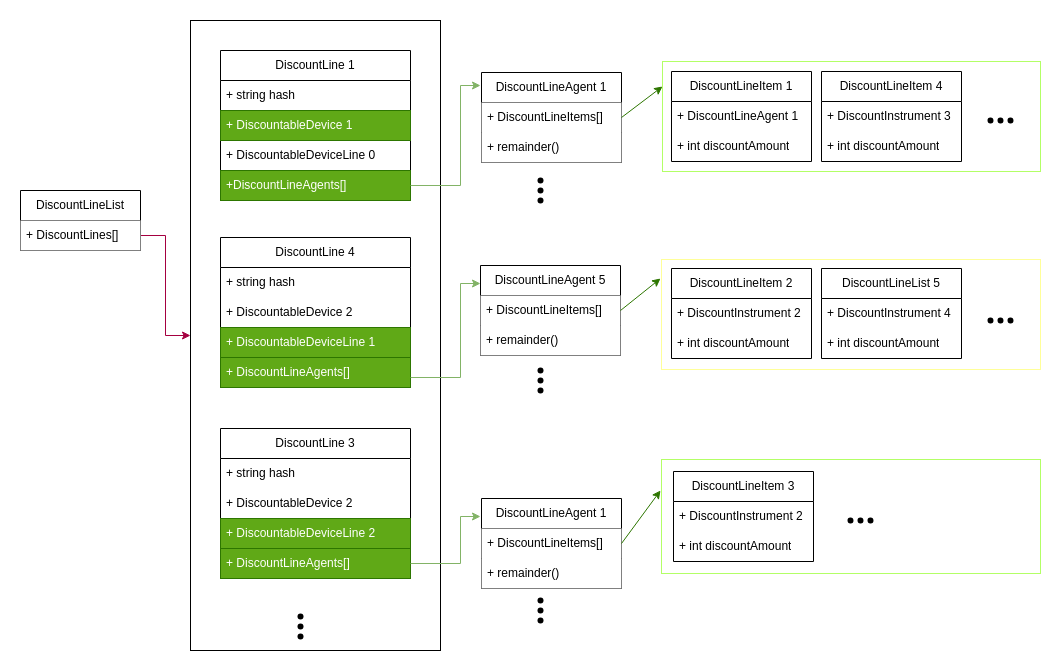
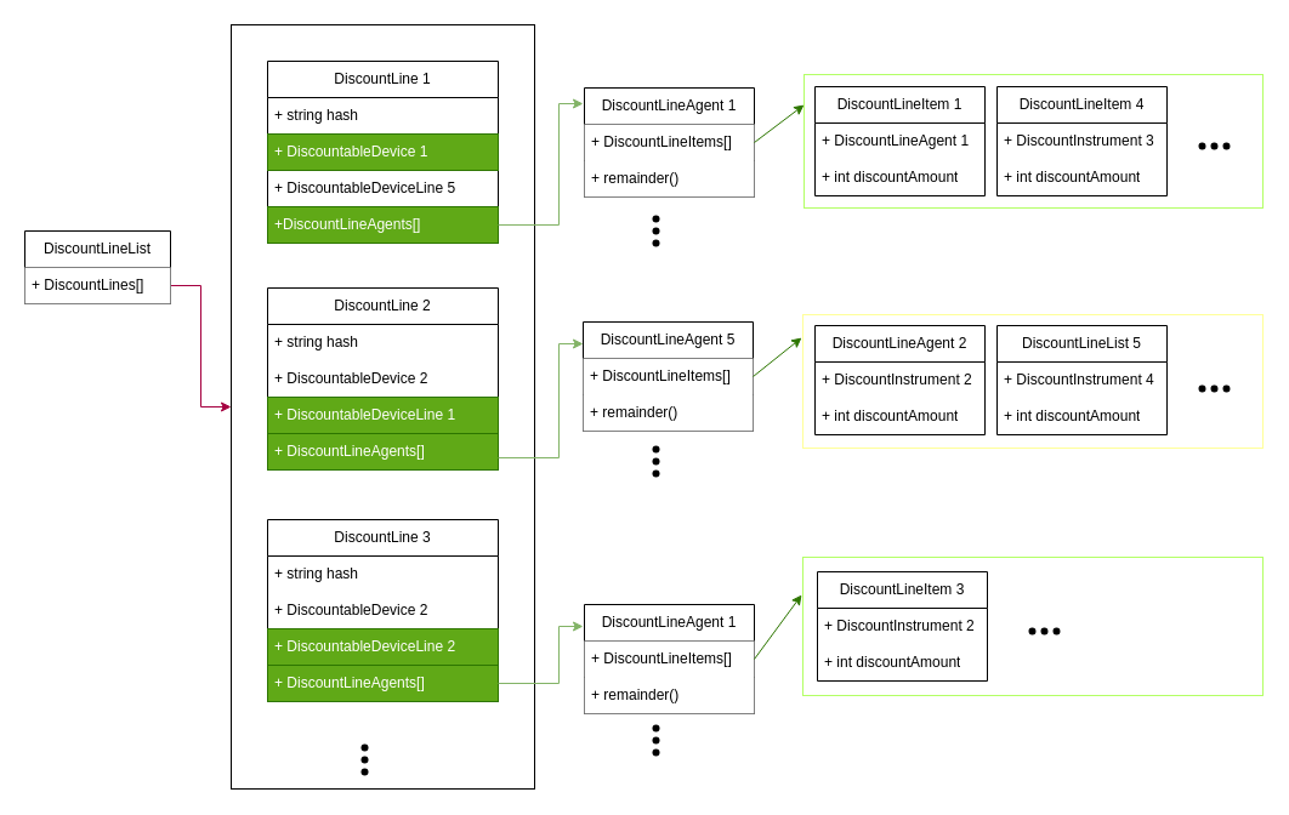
  <mxCell id="0" />
  <mxCell id="1" parent="0" />
  <mxCell id="2" value="" style="rounded=0;whiteSpace=wrap;html=1;strokeColor=#FFFF99;" parent="1" vertex="1"><mxGeometry x="661" y="259" width="379" height="110" as="geometry" /></mxCell>
  <mxCell id="3" value="" style="rounded=0;whiteSpace=wrap;html=1;strokeColor=#B3FF66;" parent="1" vertex="1"><mxGeometry x="661" y="459" width="379" height="114" as="geometry" /></mxCell>
  <mxCell id="4" value="" style="rounded=0;whiteSpace=wrap;html=1;strokeColor=#B3FF66;" parent="1" vertex="1"><mxGeometry x="662" y="61" width="378" height="110" as="geometry" /></mxCell>
  <mxCell id="5" value="" style="edgeStyle=orthogonalEdgeStyle;rounded=0;orthogonalLoop=1;jettySize=auto;html=1;endArrow=none;endFill=0;startArrow=classic;startFill=1;fillColor=#d80073;strokeColor=#A50040;" parent="1" source="6" target="23" edge="1"><mxGeometry relative="1" as="geometry" /></mxCell>
  <mxCell id="6" value="" style="rounded=0;whiteSpace=wrap;html=1;" parent="1" vertex="1"><mxGeometry x="190" y="20" width="250" height="630" as="geometry" /></mxCell>
  <mxCell id="7" value="DiscountLine 1" style="swimlane;fontStyle=0;childLayout=stackLayout;horizontal=1;startSize=30;horizontalStack=0;resizeParent=1;resizeParentMax=0;resizeLast=0;collapsible=1;marginBottom=0;whiteSpace=wrap;html=1;" parent="1" vertex="1"><mxGeometry x="220" y="50" width="190" height="150" as="geometry" /></mxCell>
  <mxCell id="8" value="+ string hash" style="text;strokeColor=none;fillColor=none;align=left;verticalAlign=middle;spacingLeft=4;spacingRight=4;overflow=hidden;points=[[0,0.5],[1,0.5]];portConstraint=eastwest;rotatable=0;whiteSpace=wrap;html=1;" parent="7" vertex="1"><mxGeometry y="30" width="190" height="30" as="geometry" /></mxCell>
  <mxCell id="9" value="+ DiscountableDevice 1" style="text;strokeColor=#2D7600;fillColor=#60a917;align=left;verticalAlign=middle;spacingLeft=4;spacingRight=4;overflow=hidden;points=[[0,0.5],[1,0.5]];portConstraint=eastwest;rotatable=0;whiteSpace=wrap;html=1;fontColor=#ffffff;" parent="7" vertex="1"><mxGeometry y="60" width="190" height="30" as="geometry" /></mxCell>
- <mxCell id="10" value="+ DiscountableDeviceLine 0" style="text;strokeColor=none;fillColor=none;align=left;verticalAlign=middle;spacingLeft=4;spacingRight=4;overflow=hidden;points=[[0,0.5],[1,0.5]];portConstraint=eastwest;rotatable=0;whiteSpace=wrap;html=1;" parent="7" vertex="1"><mxGeometry y="90" width="190" height="30" as="geometry" /></mxCell>
+ <mxCell id="10" value="+ DiscountableDeviceLine 5" style="text;strokeColor=none;fillColor=none;align=left;verticalAlign=middle;spacingLeft=4;spacingRight=4;overflow=hidden;points=[[0,0.5],[1,0.5]];portConstraint=eastwest;rotatable=0;whiteSpace=wrap;html=1;" parent="7" vertex="1"><mxGeometry y="90" width="190" height="30" as="geometry" /></mxCell>
  <mxCell id="11" value="+&lt;span style=&quot;text-align: center;&quot;&gt;DiscountLineAgents&lt;/span&gt;[]" style="text;strokeColor=#2D7600;fillColor=#60a917;align=left;verticalAlign=middle;spacingLeft=4;spacingRight=4;overflow=hidden;points=[[0,0.5],[1,0.5]];portConstraint=eastwest;rotatable=0;whiteSpace=wrap;html=1;fontColor=#ffffff;" parent="7" vertex="1"><mxGeometry y="120" width="190" height="30" as="geometry" /></mxCell>
- <mxCell id="12" value="DiscountLine 4" style="swimlane;fontStyle=0;childLayout=stackLayout;horizontal=1;startSize=30;horizontalStack=0;resizeParent=1;resizeParentMax=0;resizeLast=0;collapsible=1;marginBottom=0;whiteSpace=wrap;html=1;" parent="1" vertex="1"><mxGeometry x="220" y="237" width="190" height="150" as="geometry" /></mxCell>
+ <mxCell id="12" value="DiscountLine 2" style="swimlane;fontStyle=0;childLayout=stackLayout;horizontal=1;startSize=30;horizontalStack=0;resizeParent=1;resizeParentMax=0;resizeLast=0;collapsible=1;marginBottom=0;whiteSpace=wrap;html=1;" parent="1" vertex="1"><mxGeometry x="220" y="237" width="190" height="150" as="geometry" /></mxCell>
  <mxCell id="13" value="+ string hash" style="text;strokeColor=none;fillColor=none;align=left;verticalAlign=middle;spacingLeft=4;spacingRight=4;overflow=hidden;points=[[0,0.5],[1,0.5]];portConstraint=eastwest;rotatable=0;whiteSpace=wrap;html=1;" parent="12" vertex="1"><mxGeometry y="30" width="190" height="30" as="geometry" /></mxCell>
  <mxCell id="14" value="+ DiscountableDevice 2" style="text;strokeColor=none;fillColor=none;align=left;verticalAlign=middle;spacingLeft=4;spacingRight=4;overflow=hidden;points=[[0,0.5],[1,0.5]];portConstraint=eastwest;rotatable=0;whiteSpace=wrap;html=1;" parent="12" vertex="1"><mxGeometry y="60" width="190" height="30" as="geometry" /></mxCell>
  <mxCell id="15" value="+ DiscountableDeviceLine 1" style="text;strokeColor=#2D7600;fillColor=#60a917;align=left;verticalAlign=middle;spacingLeft=4;spacingRight=4;overflow=hidden;points=[[0,0.5],[1,0.5]];portConstraint=eastwest;rotatable=0;whiteSpace=wrap;html=1;fontColor=#ffffff;" parent="12" vertex="1"><mxGeometry y="90" width="190" height="30" as="geometry" /></mxCell>
  <mxCell id="16" value="+&amp;nbsp;&lt;span style=&quot;text-align: center;&quot;&gt;DiscountLineAgents&lt;/span&gt;[]" style="text;strokeColor=#2D7600;fillColor=#60a917;align=left;verticalAlign=middle;spacingLeft=4;spacingRight=4;overflow=hidden;points=[[0,0.5],[1,0.5]];portConstraint=eastwest;rotatable=0;whiteSpace=wrap;html=1;fontColor=#ffffff;" parent="12" vertex="1"><mxGeometry y="120" width="190" height="30" as="geometry" /></mxCell>
  <mxCell id="17" value="DiscountLine 3" style="swimlane;fontStyle=0;childLayout=stackLayout;horizontal=1;startSize=30;horizontalStack=0;resizeParent=1;resizeParentMax=0;resizeLast=0;collapsible=1;marginBottom=0;whiteSpace=wrap;html=1;" parent="1" vertex="1"><mxGeometry x="220" y="428" width="190" height="150" as="geometry" /></mxCell>
  <mxCell id="18" value="+ string hash" style="text;strokeColor=none;fillColor=none;align=left;verticalAlign=middle;spacingLeft=4;spacingRight=4;overflow=hidden;points=[[0,0.5],[1,0.5]];portConstraint=eastwest;rotatable=0;whiteSpace=wrap;html=1;" parent="17" vertex="1"><mxGeometry y="30" width="190" height="30" as="geometry" /></mxCell>
  <mxCell id="19" value="+ DiscountableDevice 2" style="text;strokeColor=none;fillColor=none;align=left;verticalAlign=middle;spacingLeft=4;spacingRight=4;overflow=hidden;points=[[0,0.5],[1,0.5]];portConstraint=eastwest;rotatable=0;whiteSpace=wrap;html=1;" parent="17" vertex="1"><mxGeometry y="60" width="190" height="30" as="geometry" /></mxCell>
  <mxCell id="20" value="+ DiscountableDeviceLine 2" style="text;strokeColor=#2D7600;fillColor=#60a917;align=left;verticalAlign=middle;spacingLeft=4;spacingRight=4;overflow=hidden;points=[[0,0.5],[1,0.5]];portConstraint=eastwest;rotatable=0;whiteSpace=wrap;html=1;fontColor=#ffffff;" parent="17" vertex="1"><mxGeometry y="90" width="190" height="30" as="geometry" /></mxCell>
  <mxCell id="21" value="+&amp;nbsp;&lt;span style=&quot;text-align: center;&quot;&gt;DiscountLineAgents&lt;/span&gt;[]" style="text;strokeColor=#2D7600;fillColor=#60a917;align=left;verticalAlign=middle;spacingLeft=4;spacingRight=4;overflow=hidden;points=[[0,0.5],[1,0.5]];portConstraint=eastwest;rotatable=0;whiteSpace=wrap;html=1;fontColor=#ffffff;" parent="17" vertex="1"><mxGeometry y="120" width="190" height="30" as="geometry" /></mxCell>
  <mxCell id="22" value="DiscountLineList" style="swimlane;fontStyle=0;childLayout=stackLayout;horizontal=1;startSize=30;horizontalStack=0;resizeParent=1;resizeParentMax=0;resizeLast=0;collapsible=1;marginBottom=0;whiteSpace=wrap;html=1;" parent="1" vertex="1"><mxGeometry y="190" width="120" height="60" as="geometry" x="20" /></mxCell>
  <mxCell id="23" value="&lt;span style=&quot;text-align: center;&quot;&gt;+ DiscountLines[]&lt;/span&gt;" style="text;strokeColor=none;fillColor=default;align=left;verticalAlign=middle;spacingLeft=4;spacingRight=4;overflow=hidden;points=[[0,0.5],[1,0.5]];portConstraint=eastwest;rotatable=0;whiteSpace=wrap;html=1;" parent="22" vertex="1"><mxGeometry y="30" width="120" height="30" as="geometry" /></mxCell>
  <mxCell id="24" value="DiscountLineItem 1" style="swimlane;fontStyle=0;childLayout=stackLayout;horizontal=1;startSize=30;horizontalStack=0;resizeParent=1;resizeParentMax=0;resizeLast=0;collapsible=1;marginBottom=0;whiteSpace=wrap;html=1;strokeColor=default;fillColor=none;" parent="1" vertex="1"><mxGeometry x="671" y="71" width="140" height="90" as="geometry" /></mxCell>
  <mxCell id="25" value="+ DiscountLineAgent 1" style="text;strokeColor=none;fillColor=none;align=left;verticalAlign=middle;spacingLeft=4;spacingRight=4;overflow=hidden;points=[[0,0.5],[1,0.5]];portConstraint=eastwest;rotatable=0;whiteSpace=wrap;html=1;" parent="24" vertex="1"><mxGeometry y="30" width="140" height="30" as="geometry" /></mxCell>
  <mxCell id="26" value="+ int discountAmount" style="text;strokeColor=none;fillColor=none;align=left;verticalAlign=middle;spacingLeft=4;spacingRight=4;overflow=hidden;points=[[0,0.5],[1,0.5]];portConstraint=eastwest;rotatable=0;whiteSpace=wrap;html=1;" parent="24" vertex="1"><mxGeometry y="60" width="140" height="30" as="geometry" /></mxCell>
- <mxCell id="27" value="DiscountLineItem 2" style="swimlane;fontStyle=0;childLayout=stackLayout;horizontal=1;startSize=30;horizontalStack=0;resizeParent=1;resizeParentMax=0;resizeLast=0;collapsible=1;marginBottom=0;whiteSpace=wrap;html=1;strokeColor=default;fillColor=none;" parent="1" vertex="1"><mxGeometry x="671" y="268" width="140" height="90" as="geometry" /></mxCell>
+ <mxCell id="27" value="DiscountLineAgent 2" style="swimlane;fontStyle=0;childLayout=stackLayout;horizontal=1;startSize=30;horizontalStack=0;resizeParent=1;resizeParentMax=0;resizeLast=0;collapsible=1;marginBottom=0;whiteSpace=wrap;html=1;strokeColor=default;fillColor=none;" parent="1" vertex="1"><mxGeometry x="671" y="268" width="140" height="90" as="geometry" /></mxCell>
  <mxCell id="28" value="+ DiscountInstrument 2" style="text;strokeColor=none;fillColor=none;align=left;verticalAlign=middle;spacingLeft=4;spacingRight=4;overflow=hidden;points=[[0,0.5],[1,0.5]];portConstraint=eastwest;rotatable=0;whiteSpace=wrap;html=1;" parent="27" vertex="1"><mxGeometry y="30" width="140" height="30" as="geometry" /></mxCell>
  <mxCell id="29" value="+ int discountAmount" style="text;strokeColor=none;fillColor=none;align=left;verticalAlign=middle;spacingLeft=4;spacingRight=4;overflow=hidden;points=[[0,0.5],[1,0.5]];portConstraint=eastwest;rotatable=0;whiteSpace=wrap;html=1;" parent="27" vertex="1"><mxGeometry y="60" width="140" height="30" as="geometry" /></mxCell>
  <mxCell id="30" value="" style="endArrow=classic;html=1;rounded=0;fillColor=#d5e8d4;strokeColor=#82b366;" parent="1" edge="1"><mxGeometry width="50" height="50" relative="1" as="geometry"><mxPoint x="410" y="377" as="sourcePoint" /><mxPoint x="480" y="283" as="targetPoint" /><Array as="points"><mxPoint x="460" y="377" /><mxPoint x="460" y="283" /></Array></mxGeometry></mxCell>
  <mxCell id="31" value="" style="endArrow=classic;html=1;rounded=0;exitX=1;exitY=0.5;exitDx=0;exitDy=0;fillColor=#d5e8d4;strokeColor=#82b366;" parent="1" source="21" edge="1"><mxGeometry width="50" height="50" relative="1" as="geometry"><mxPoint x="410" y="383" as="sourcePoint" /><mxPoint x="480" y="516" as="targetPoint" /><Array as="points"><mxPoint x="460" y="563" /><mxPoint x="460" y="516" /></Array></mxGeometry></mxCell>
  <mxCell id="32" value="DiscountLineItem 3" style="swimlane;fontStyle=0;childLayout=stackLayout;horizontal=1;startSize=30;horizontalStack=0;resizeParent=1;resizeParentMax=0;resizeLast=0;collapsible=1;marginBottom=0;whiteSpace=wrap;html=1;strokeColor=default;fillColor=none;" parent="1" vertex="1"><mxGeometry x="673" y="471" width="140" height="90" as="geometry" /></mxCell>
  <mxCell id="33" value="+ DiscountInstrument 2" style="text;strokeColor=none;fillColor=none;align=left;verticalAlign=middle;spacingLeft=4;spacingRight=4;overflow=hidden;points=[[0,0.5],[1,0.5]];portConstraint=eastwest;rotatable=0;whiteSpace=wrap;html=1;" parent="32" vertex="1"><mxGeometry y="30" width="140" height="30" as="geometry" /></mxCell>
  <mxCell id="34" value="+ int discountAmount" style="text;strokeColor=none;fillColor=none;align=left;verticalAlign=middle;spacingLeft=4;spacingRight=4;overflow=hidden;points=[[0,0.5],[1,0.5]];portConstraint=eastwest;rotatable=0;whiteSpace=wrap;html=1;" parent="32" vertex="1"><mxGeometry y="60" width="140" height="30" as="geometry" /></mxCell>
  <mxCell id="35" value="DiscountLineItem 4" style="swimlane;fontStyle=0;childLayout=stackLayout;horizontal=1;startSize=30;horizontalStack=0;resizeParent=1;resizeParentMax=0;resizeLast=0;collapsible=1;marginBottom=0;whiteSpace=wrap;html=1;strokeColor=default;fillColor=none;" parent="1" vertex="1"><mxGeometry x="821" y="71" width="140" height="90" as="geometry" /></mxCell>
  <mxCell id="36" value="+ DiscountInstrument 3" style="text;strokeColor=none;fillColor=none;align=left;verticalAlign=middle;spacingLeft=4;spacingRight=4;overflow=hidden;points=[[0,0.5],[1,0.5]];portConstraint=eastwest;rotatable=0;whiteSpace=wrap;html=1;" parent="35" vertex="1"><mxGeometry y="30" width="140" height="30" as="geometry" /></mxCell>
  <mxCell id="37" value="+ int discountAmount" style="text;strokeColor=none;fillColor=none;align=left;verticalAlign=middle;spacingLeft=4;spacingRight=4;overflow=hidden;points=[[0,0.5],[1,0.5]];portConstraint=eastwest;rotatable=0;whiteSpace=wrap;html=1;" parent="35" vertex="1"><mxGeometry y="60" width="140" height="30" as="geometry" /></mxCell>
  <mxCell id="38" value="" style="edgeStyle=orthogonalEdgeStyle;rounded=0;orthogonalLoop=1;jettySize=auto;html=1;startArrow=classic;startFill=1;endArrow=none;endFill=0;entryX=1;entryY=0.5;entryDx=0;entryDy=0;exitX=0;exitY=0.5;exitDx=0;exitDy=0;exitPerimeter=0;fillColor=#d5e8d4;strokeColor=#82b366;" parent="1" target="11" edge="1"><mxGeometry relative="1" as="geometry"><mxPoint x="480" y="85" as="sourcePoint" /><Array as="points"><mxPoint x="460" y="85" /><mxPoint x="460" y="185" /></Array></mxGeometry></mxCell>
  <mxCell id="39" value="DiscountLineList 5" style="swimlane;fontStyle=0;childLayout=stackLayout;horizontal=1;startSize=30;horizontalStack=0;resizeParent=1;resizeParentMax=0;resizeLast=0;collapsible=1;marginBottom=0;whiteSpace=wrap;html=1;strokeColor=default;fillColor=none;" parent="1" vertex="1"><mxGeometry x="821" y="268" width="140" height="90" as="geometry" /></mxCell>
  <mxCell id="40" value="+ DiscountInstrument 4" style="text;strokeColor=none;fillColor=none;align=left;verticalAlign=middle;spacingLeft=4;spacingRight=4;overflow=hidden;points=[[0,0.5],[1,0.5]];portConstraint=eastwest;rotatable=0;whiteSpace=wrap;html=1;" parent="39" vertex="1"><mxGeometry y="30" width="140" height="30" as="geometry" /></mxCell>
  <mxCell id="41" value="+ int discountAmount" style="text;strokeColor=none;fillColor=none;align=left;verticalAlign=middle;spacingLeft=4;spacingRight=4;overflow=hidden;points=[[0,0.5],[1,0.5]];portConstraint=eastwest;rotatable=0;whiteSpace=wrap;html=1;" parent="39" vertex="1"><mxGeometry y="60" width="140" height="30" as="geometry" /></mxCell>
  <mxCell id="42" value="DiscountLineAgent 5" style="swimlane;fontStyle=0;childLayout=stackLayout;horizontal=1;startSize=30;horizontalStack=0;resizeParent=1;resizeParentMax=0;resizeLast=0;collapsible=1;marginBottom=0;whiteSpace=wrap;html=1;strokeColor=default;fillColor=default;" parent="1" vertex="1"><mxGeometry x="480" y="265" width="140" height="90" as="geometry" /></mxCell>
  <mxCell id="43" value="+ DiscountLineItems[]" style="text;strokeColor=none;fillColor=default;align=left;verticalAlign=middle;spacingLeft=4;spacingRight=4;overflow=hidden;points=[[0,0.5],[1,0.5]];portConstraint=eastwest;rotatable=0;whiteSpace=wrap;html=1;" parent="42" vertex="1"><mxGeometry y="30" width="140" height="30" as="geometry" /></mxCell>
  <mxCell id="44" value="+ remainder()" style="text;strokeColor=none;fillColor=default;align=left;verticalAlign=middle;spacingLeft=4;spacingRight=4;overflow=hidden;points=[[0,0.5],[1,0.5]];portConstraint=eastwest;rotatable=0;whiteSpace=wrap;html=1;" parent="42" vertex="1"><mxGeometry y="60" width="140" height="30" as="geometry" /></mxCell>
  <mxCell id="45" value="" style="edgeStyle=none;html=1;exitX=1;exitY=0.5;exitDx=0;exitDy=0;fillColor=#60a917;strokeColor=#2D7600;" parent="1" source="43" edge="1"><mxGeometry relative="1" as="geometry"><mxPoint x="620" y="279" as="sourcePoint" /><mxPoint x="660" y="278" as="targetPoint" /></mxGeometry></mxCell>
  <mxCell id="46" value="DiscountLineAgent 1" style="swimlane;fontStyle=0;childLayout=stackLayout;horizontal=1;startSize=30;horizontalStack=0;resizeParent=1;resizeParentMax=0;resizeLast=0;collapsible=1;marginBottom=0;whiteSpace=wrap;html=1;strokeColor=default;fillColor=default;" parent="1" vertex="1"><mxGeometry x="481" y="72" width="140" height="90" as="geometry" /></mxCell>
  <mxCell id="47" value="+ DiscountLineItems[]" style="text;strokeColor=none;fillColor=default;align=left;verticalAlign=middle;spacingLeft=4;spacingRight=4;overflow=hidden;points=[[0,0.5],[1,0.5]];portConstraint=eastwest;rotatable=0;whiteSpace=wrap;html=1;" parent="46" vertex="1"><mxGeometry y="30" width="140" height="30" as="geometry" /></mxCell>
  <mxCell id="48" value="+ remainder()" style="text;strokeColor=none;fillColor=default;align=left;verticalAlign=middle;spacingLeft=4;spacingRight=4;overflow=hidden;points=[[0,0.5],[1,0.5]];portConstraint=eastwest;rotatable=0;whiteSpace=wrap;html=1;" parent="46" vertex="1"><mxGeometry y="60" width="140" height="30" as="geometry" /></mxCell>
  <mxCell id="49" value="" style="edgeStyle=none;html=1;exitX=1;exitY=0.5;exitDx=0;exitDy=0;fillColor=#60a917;strokeColor=#2D7600;" parent="1" source="47" edge="1"><mxGeometry relative="1" as="geometry"><mxPoint x="622" y="86.727" as="sourcePoint" /><mxPoint x="662" y="86" as="targetPoint" /></mxGeometry></mxCell>
  <mxCell id="50" value="DiscountLineAgent 1" style="swimlane;fontStyle=0;childLayout=stackLayout;horizontal=1;startSize=30;horizontalStack=0;resizeParent=1;resizeParentMax=0;resizeLast=0;collapsible=1;marginBottom=0;whiteSpace=wrap;html=1;strokeColor=default;fillColor=default;" parent="1" vertex="1"><mxGeometry x="481" y="498" width="140" height="90" as="geometry" /></mxCell>
  <mxCell id="51" value="+ DiscountLineItems[]" style="text;strokeColor=none;fillColor=default;align=left;verticalAlign=middle;spacingLeft=4;spacingRight=4;overflow=hidden;points=[[0,0.5],[1,0.5]];portConstraint=eastwest;rotatable=0;whiteSpace=wrap;html=1;" parent="50" vertex="1"><mxGeometry y="30" width="140" height="30" as="geometry" /></mxCell>
  <mxCell id="52" value="+ remainder()" style="text;strokeColor=none;fillColor=default;align=left;verticalAlign=middle;spacingLeft=4;spacingRight=4;overflow=hidden;points=[[0,0.5],[1,0.5]];portConstraint=eastwest;rotatable=0;whiteSpace=wrap;html=1;" parent="50" vertex="1"><mxGeometry y="60" width="140" height="30" as="geometry" /></mxCell>
  <mxCell id="53" value="" style="edgeStyle=none;html=1;exitX=1;exitY=0.5;exitDx=0;exitDy=0;fillColor=#60a917;strokeColor=#2D7600;" parent="1" source="51" edge="1"><mxGeometry relative="1" as="geometry"><mxPoint x="621" y="512" as="sourcePoint" /><mxPoint x="660" y="490" as="targetPoint" /></mxGeometry></mxCell>
  <mxCell id="54" value="" style="group" parent="1" vertex="1" connectable="0"><mxGeometry x="290" y="606" width="20" height="40" as="geometry" /></mxCell>
  <mxCell id="55" value="" style="shape=waypoint;sketch=0;size=6;pointerEvents=1;points=[];fillColor=none;resizable=0;rotatable=0;perimeter=centerPerimeter;snapToPoint=1;" parent="54" vertex="1"><mxGeometry width="20" height="20" as="geometry" /></mxCell>
  <mxCell id="56" value="" style="shape=waypoint;sketch=0;size=6;pointerEvents=1;points=[];fillColor=none;resizable=0;rotatable=0;perimeter=centerPerimeter;snapToPoint=1;" parent="54" vertex="1"><mxGeometry y="10" width="20" height="20" as="geometry" /></mxCell>
  <mxCell id="57" value="" style="shape=waypoint;sketch=0;size=6;pointerEvents=1;points=[];fillColor=none;resizable=0;rotatable=0;perimeter=centerPerimeter;snapToPoint=1;" parent="54" vertex="1"><mxGeometry y="20" width="20" height="20" as="geometry" /></mxCell>
  <mxCell id="58" value="" style="group;" parent="1" vertex="1" connectable="0"><mxGeometry x="530" y="170" width="20" height="40" as="geometry" /></mxCell>
  <mxCell id="59" value="" style="shape=waypoint;sketch=0;size=6;pointerEvents=1;points=[];fillColor=none;resizable=0;rotatable=0;perimeter=centerPerimeter;snapToPoint=1;" parent="58" vertex="1"><mxGeometry width="20" height="20" as="geometry" /></mxCell>
  <mxCell id="60" value="" style="shape=waypoint;sketch=0;size=6;pointerEvents=1;points=[];fillColor=none;resizable=0;rotatable=0;perimeter=centerPerimeter;snapToPoint=1;" parent="58" vertex="1"><mxGeometry y="10" width="20" height="20" as="geometry" /></mxCell>
  <mxCell id="61" value="" style="shape=waypoint;sketch=0;size=6;pointerEvents=1;points=[];fillColor=none;resizable=0;rotatable=0;perimeter=centerPerimeter;snapToPoint=1;" parent="58" vertex="1"><mxGeometry y="20" width="20" height="20" as="geometry" /></mxCell>
  <mxCell id="62" value="" style="group;fillColor=none;" parent="1" vertex="1" connectable="0"><mxGeometry x="530" y="360" width="20" height="40" as="geometry" /></mxCell>
  <mxCell id="63" value="" style="shape=waypoint;sketch=0;size=6;pointerEvents=1;points=[];fillColor=none;resizable=0;rotatable=0;perimeter=centerPerimeter;snapToPoint=1;" parent="62" vertex="1"><mxGeometry width="20" height="20" as="geometry" /></mxCell>
  <mxCell id="64" value="" style="shape=waypoint;sketch=0;size=6;pointerEvents=1;points=[];fillColor=none;resizable=0;rotatable=0;perimeter=centerPerimeter;snapToPoint=1;" parent="62" vertex="1"><mxGeometry y="10" width="20" height="20" as="geometry" /></mxCell>
  <mxCell id="65" value="" style="shape=waypoint;sketch=0;size=6;pointerEvents=1;points=[];fillColor=none;resizable=0;rotatable=0;perimeter=centerPerimeter;snapToPoint=1;" parent="62" vertex="1"><mxGeometry y="20" width="20" height="20" as="geometry" /></mxCell>
  <mxCell id="66" value="" style="group;fillColor=none;" parent="1" vertex="1" connectable="0"><mxGeometry x="530" y="590" width="20" height="40" as="geometry" /></mxCell>
  <mxCell id="67" value="" style="shape=waypoint;sketch=0;size=6;pointerEvents=1;points=[];fillColor=none;resizable=0;rotatable=0;perimeter=centerPerimeter;snapToPoint=1;" parent="66" vertex="1"><mxGeometry width="20" height="20" as="geometry" /></mxCell>
  <mxCell id="68" value="" style="shape=waypoint;sketch=0;size=6;pointerEvents=1;points=[];fillColor=none;resizable=0;rotatable=0;perimeter=centerPerimeter;snapToPoint=1;" parent="66" vertex="1"><mxGeometry y="10" width="20" height="20" as="geometry" /></mxCell>
  <mxCell id="69" value="" style="shape=waypoint;sketch=0;size=6;pointerEvents=1;points=[];fillColor=none;resizable=0;rotatable=0;perimeter=centerPerimeter;snapToPoint=1;" parent="66" vertex="1"><mxGeometry y="20" width="20" height="20" as="geometry" /></mxCell>
  <mxCell id="70" value="" style="group;rotation=88;" parent="1" vertex="1" connectable="0"><mxGeometry x="850" y="500" width="20" height="40" as="geometry" /></mxCell>
  <mxCell id="71" value="" style="shape=waypoint;sketch=0;size=6;pointerEvents=1;points=[];fillColor=none;resizable=0;rotatable=0;perimeter=centerPerimeter;snapToPoint=1;rotation=88;" parent="70" vertex="1"><mxGeometry x="10" y="10" width="20" height="20" as="geometry" /></mxCell>
  <mxCell id="72" value="" style="shape=waypoint;sketch=0;size=6;pointerEvents=1;points=[];fillColor=none;resizable=0;rotatable=0;perimeter=centerPerimeter;snapToPoint=1;rotation=88;" parent="70" vertex="1"><mxGeometry y="10" width="20" height="20" as="geometry" /></mxCell>
  <mxCell id="73" value="" style="shape=waypoint;sketch=0;size=6;pointerEvents=1;points=[];fillColor=none;resizable=0;rotatable=0;perimeter=centerPerimeter;snapToPoint=1;rotation=88;" parent="70" vertex="1"><mxGeometry x="-10" y="10" width="20" height="20" as="geometry" /></mxCell>
  <mxCell id="74" value="" style="group;rotation=88;" parent="1" vertex="1" connectable="0"><mxGeometry x="990" y="300" width="20" height="40" as="geometry" /></mxCell>
  <mxCell id="75" value="" style="shape=waypoint;sketch=0;size=6;pointerEvents=1;points=[];fillColor=none;resizable=0;rotatable=0;perimeter=centerPerimeter;snapToPoint=1;rotation=88;" parent="74" vertex="1"><mxGeometry x="10" y="10" width="20" height="20" as="geometry" /></mxCell>
  <mxCell id="76" value="" style="shape=waypoint;sketch=0;size=6;pointerEvents=1;points=[];fillColor=none;resizable=0;rotatable=0;perimeter=centerPerimeter;snapToPoint=1;rotation=88;" parent="74" vertex="1"><mxGeometry y="10" width="20" height="20" as="geometry" /></mxCell>
  <mxCell id="77" value="" style="shape=waypoint;sketch=0;size=6;pointerEvents=1;points=[];fillColor=none;resizable=0;rotatable=0;perimeter=centerPerimeter;snapToPoint=1;rotation=88;" parent="74" vertex="1"><mxGeometry x="-10" y="10" width="20" height="20" as="geometry" /></mxCell>
  <mxCell id="78" value="" style="group;rotation=88;" parent="1" vertex="1" connectable="0"><mxGeometry x="990" y="100" width="20" height="40" as="geometry" /></mxCell>
  <mxCell id="79" value="" style="shape=waypoint;sketch=0;size=6;pointerEvents=1;points=[];fillColor=none;resizable=0;rotatable=0;perimeter=centerPerimeter;snapToPoint=1;rotation=88;" parent="78" vertex="1"><mxGeometry x="10" y="10" width="20" height="20" as="geometry" /></mxCell>
  <mxCell id="80" value="" style="shape=waypoint;sketch=0;size=6;pointerEvents=1;points=[];fillColor=none;resizable=0;rotatable=0;perimeter=centerPerimeter;snapToPoint=1;rotation=88;" parent="78" vertex="1"><mxGeometry y="10" width="20" height="20" as="geometry" /></mxCell>
  <mxCell id="81" value="" style="shape=waypoint;sketch=0;size=6;pointerEvents=1;points=[];fillColor=none;resizable=0;rotatable=0;perimeter=centerPerimeter;snapToPoint=1;rotation=88;" parent="78" vertex="1"><mxGeometry x="-10" y="10" width="20" height="20" as="geometry" /></mxCell>
